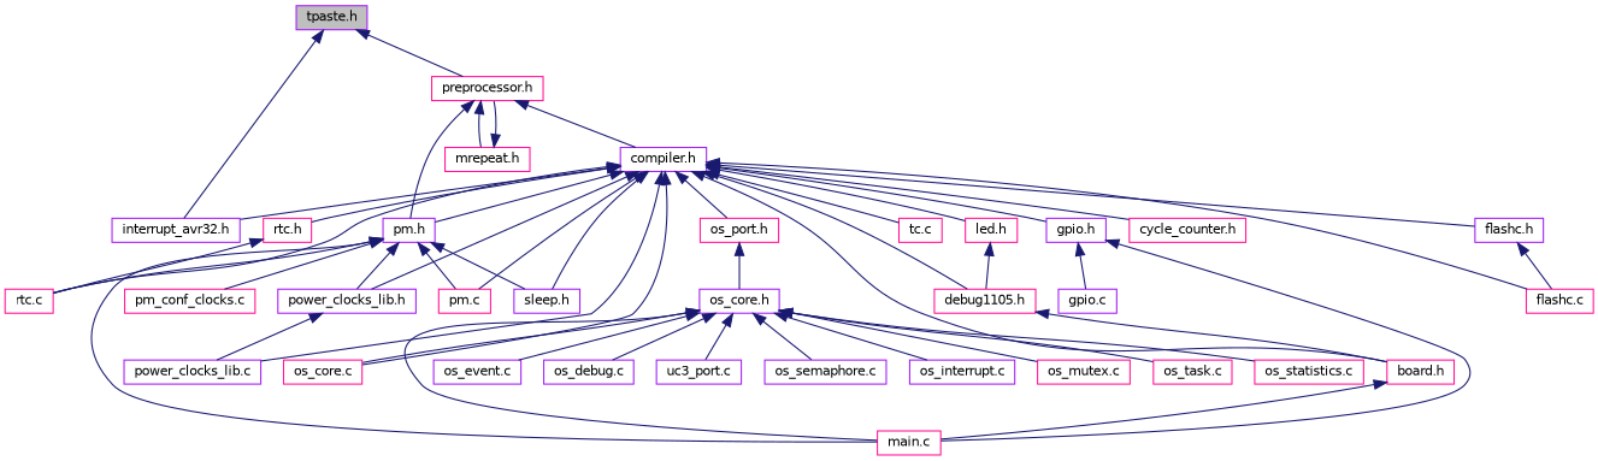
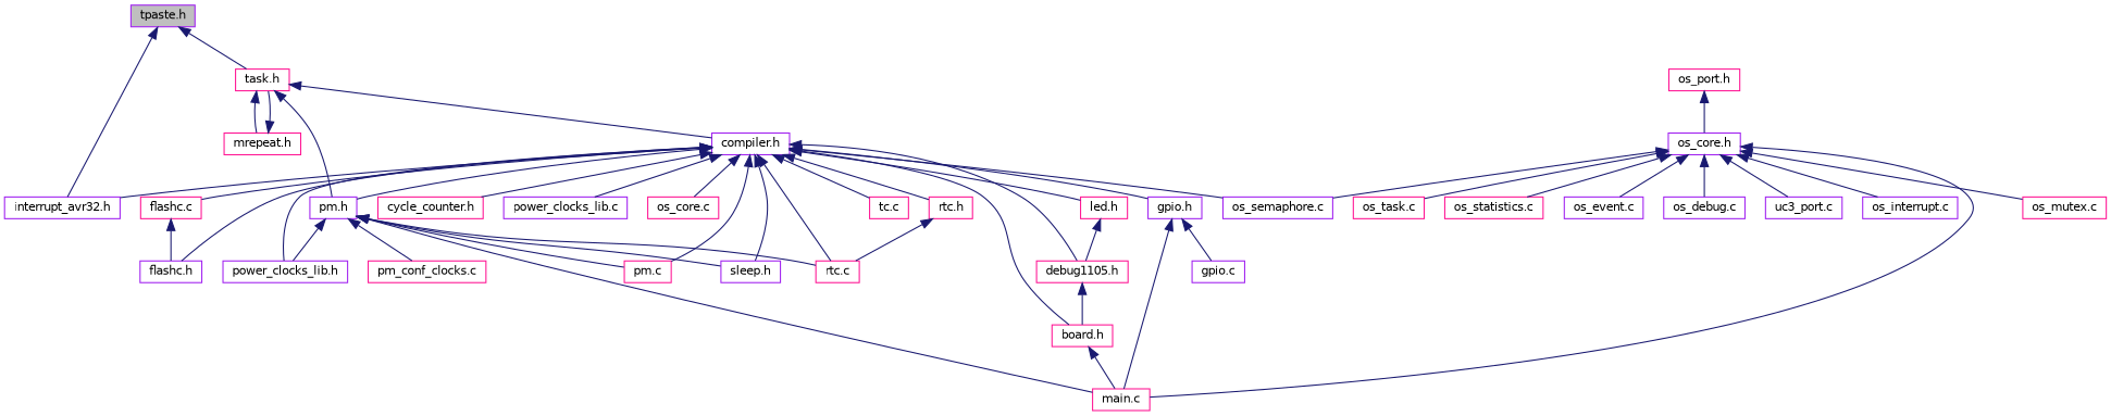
  digraph {
    fontname="DejaVu Sans"
    node [color=deeppink fillcolor=white fontname="DejaVu Sans" fontsize=10 shape=record style=filled]
    edge [color=midnightblue dir=back fontname="DejaVu Sans" fontsize=10 labelfontname=FreeSans labelfontsize=10 style=solid]
    n1 [color=purple fillcolor=grey75 fontcolor=black height=0.2 label="tpaste.h" width=0.4]
-   n2 [height=0.2 label="preprocessor.h" width=0.4]
+   n2 [height=0.2 label="task.h" width=0.4]
    n3 [color=purple height=0.2 label="interrupt_avr32.h" width=0.4]
    n4 [color=purple height=0.2 label="compiler.h" width=0.4]
    n5 [color=purple height=0.2 label="pm.h" width=0.4]
    n6 [height=0.2 label="mrepeat.h" width=0.4]
    n7 [height=0.2 label="os_port.h" width=0.4]
    n8 [height=0.2 label="os_core.c" width=0.4]
    n9 [color=purple height=0.2 label="power_clocks_lib.h" width=0.4]
    n10 [height=0.2 label="pm.c" width=0.4]
    n11 [height=0.2 label="rtc.c" width=0.4]
    n12 [color=purple height=0.2 label="sleep.h" width=0.4]
    n13 [height=0.2 label="tc.c" width=0.4]
    n14 [height=0.2 label="board.h" width=0.4]
    n15 [height=0.2 label="debug1105.h" width=0.4]
    n16 [height=0.2 label="led.h" width=0.4]
    n17 [color=purple height=0.2 label="gpio.h" width=0.4]
    n18 [height=0.2 label="rtc.h" width=0.4]
    n19 [height=0.2 label="flashc.c" width=0.4]
    n20 [color=purple height=0.2 label="flashc.h" width=0.4]
    n21 [height=0.2 label="cycle_counter.h" width=0.4]
    n22 [color=purple height=0.2 label="power_clocks_lib.c" width=0.4]
    n23 [height=0.2 label="pm_conf_clocks.c" width=0.4]
    n24 [height=0.2 label="main.c" width=0.4]
    n25 [color=purple height=0.2 label="os_core.h" width=0.4]
    n26 [color=purple height=0.2 label="gpio.c" width=0.4]
    n27 [height=0.2 label="os_mutex.c" width=0.4]
    n28 [height=0.2 label="os_task.c" width=0.4]
    n29 [height=0.2 label="os_statistics.c" width=0.4]
    n30 [color=purple height=0.2 label="os_event.c" width=0.4]
    n31 [color=purple height=0.2 label="os_debug.c" width=0.4]
    n32 [color=purple height=0.2 label="uc3_port.c" width=0.4]
    n33 [color=purple height=0.2 label="os_semaphore.c" width=0.4]
    n34 [color=purple height=0.2 label="os_interrupt.c" width=0.4]
    n1 -> n2
    n1 -> n3
    n2 -> n4
    n2 -> n5
    n2 -> n6
    n4 -> n3
    n4 -> n5
-   n4 -> n7
+   n4 -> n33
    n4 -> n8
    n4 -> n9
    n4 -> n10
    n4 -> n11
    n4 -> n12
    n4 -> n13
    n4 -> n14
    n4 -> n15
    n4 -> n16
    n4 -> n17
    n4 -> n18
    n4 -> n19
    n4 -> n20
    n4 -> n21
    n4 -> n22
    n5 -> n9
    n5 -> n10
    n5 -> n11
    n5 -> n12
    n5 -> n23
    n5 -> n24
    n6 -> n2
    n7 -> n25
-   n9 -> n22
    n14 -> n24
    n15 -> n14
    n16 -> n15
    n17 -> n24
    n17 -> n26
    n18 -> n11
-   n20 -> n19
-   n25 -> n8
+   n19 -> n20
    n25 -> n24
    n25 -> n27
    n25 -> n28
    n25 -> n29
    n25 -> n30
    n25 -> n31
    n25 -> n32
    n25 -> n33
    n25 -> n34
  }
